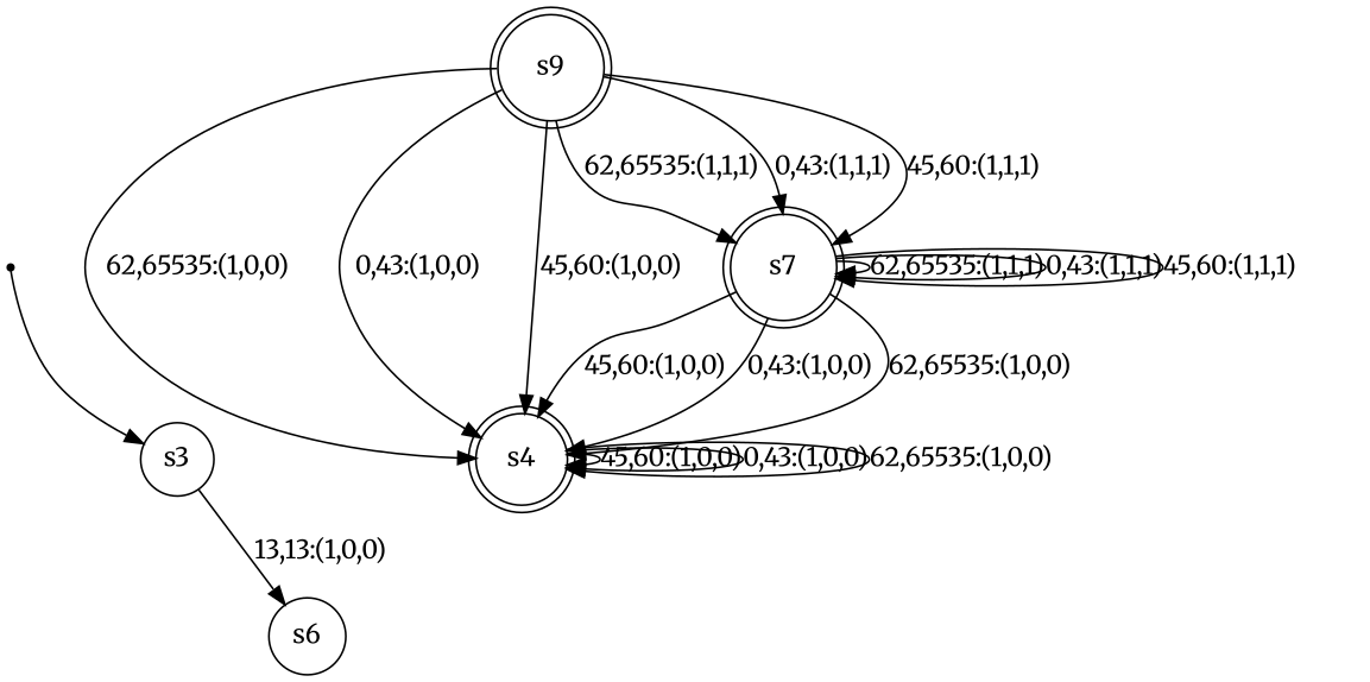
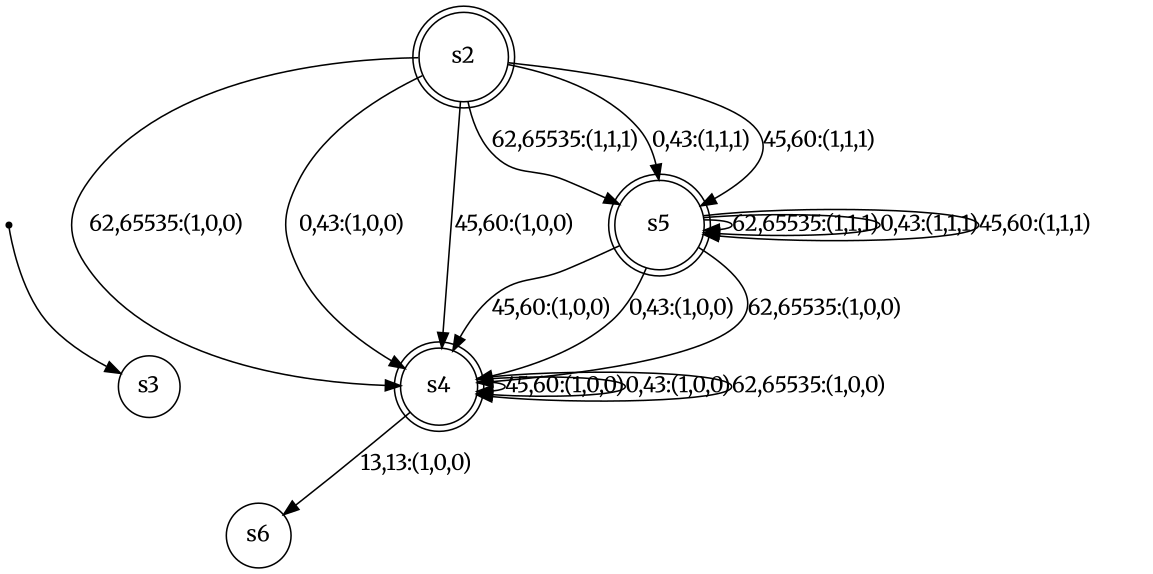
  digraph {
    fontname=Merriweather
    rankdir=TB
    node [fontname=Merriweather shape=doublecircle]
    edge [fontname=Merriweather]
    init [shape=point]
    s3 [shape=circle]
    s6 [shape=circle]
    s4
-   s5 [label=s7]
-   s2 [label=s9]
+   s5
+   s2
    init -> s3
-   s3 -> s6 [label="13,13:(1,0,0)"]
+   s4 -> s6 [label="13,13:(1,0,0)"]
    s4 -> s4 [label="45,60:(1,0,0)"]
    s4 -> s4 [label="0,43:(1,0,0)"]
    s4 -> s4 [label="62,65535:(1,0,0)"]
    s5 -> s4 [label="45,60:(1,0,0)"]
    s5 -> s4 [label="0,43:(1,0,0)"]
    s5 -> s4 [label="62,65535:(1,0,0)"]
    s5 -> s5 [label="62,65535:(1,1,1)"]
    s5 -> s5 [label="0,43:(1,1,1)"]
    s5 -> s5 [label="45,60:(1,1,1)"]
    s2 -> s4 [label="62,65535:(1,0,0)"]
    s2 -> s4 [label="0,43:(1,0,0)"]
    s2 -> s4 [label="45,60:(1,0,0)"]
    s2 -> s5 [label="62,65535:(1,1,1)"]
    s2 -> s5 [label="0,43:(1,1,1)"]
    s2 -> s5 [label="45,60:(1,1,1)"]
  }
